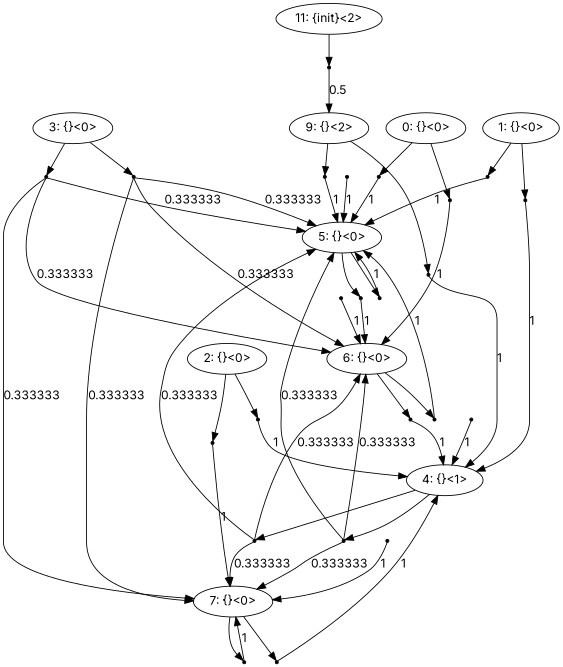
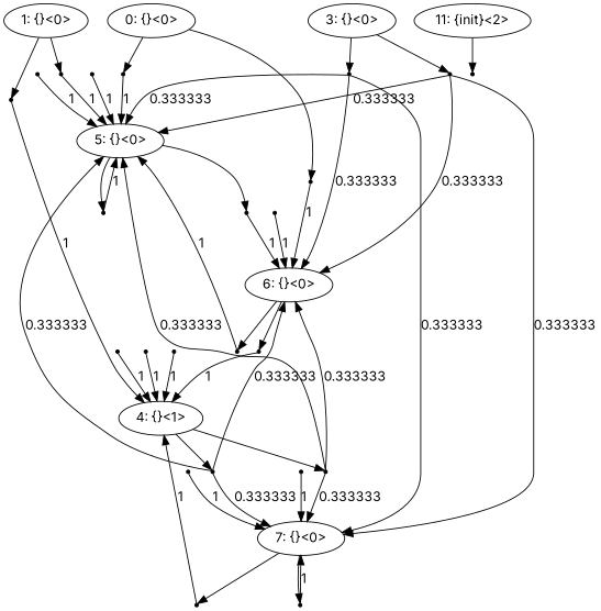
  digraph {
    fontname=Inter
    node [fontname=Inter shape=point]
    edge [fontname=Inter]
    n1 [label="0: {}<0>" shape=""]
    "0c0"
    "0c1"
    n4 [label="5: {}<0>" shape=""]
    n5 [label="6: {}<0>" shape=""]
    n6 [label="1: {}<0>" shape=""]
    "1c0"
    "1c1"
    n9 [label="4: {}<1>" shape=""]
-   n10 [label="2: {}<0>" shape=""]
    "2c0"
    "2c1"
    n13 [label="7: {}<0>" shape=""]
    n14 [label="3: {}<0>" shape=""]
    "3c0"
    "3c1"
    "4c0"
    "4c1"
    "5c0"
    "5c1"
    "6c0"
    "6c1"
    "7c0"
    "7c1"
    "8c0"
    "8c1"
-   n27 [label="9: {}<2>" shape=""]
    "9c0"
    "9c1"
    "10c0"
    "10c1"
    n32 [label="11: {init}<2>" shape=""]
    "11c0"
    n1 -> "0c0"
    n1 -> "0c1"
    "0c0" -> n4 [label=1]
    "0c1" -> n5 [label=1]
    n4 -> "5c0"
    n4 -> "5c1"
    n5 -> "6c0"
    n5 -> "6c1"
    n6 -> "1c0"
    n6 -> "1c1"
    "1c0" -> n4 [label=1]
    "1c1" -> n9 [label=1]
    n9 -> "4c0"
    n9 -> "4c1"
-   n10 -> "2c0"
-   n10 -> "2c1"
    "2c0" -> n9 [label=1]
    "2c1" -> n13 [label=1]
    n13 -> "7c0"
    n13 -> "7c1"
    n14 -> "3c0"
    n14 -> "3c1"
    "3c0" -> n4 [label=0.333333]
    "3c0" -> n5 [label=0.333333]
    "3c0" -> n13 [label=0.333333]
    "3c1" -> n4 [label=0.333333]
    "3c1" -> n5 [label=0.333333]
    "3c1" -> n13 [label=0.333333]
    "4c0" -> n4 [label=0.333333]
    "4c0" -> n5 [label=0.333333]
    "4c0" -> n13 [label=0.333333]
    "4c1" -> n4 [label=0.333333]
    "4c1" -> n5 [label=0.333333]
    "4c1" -> n13 [label=0.333333]
    "5c0" -> n4 [label=1]
    "5c1" -> n5 [label=1]
    "6c0" -> n4 [label=1]
    "6c1" -> n9 [label=1]
    "7c0" -> n9 [label=1]
    "7c1" -> n13 [label=1]
    "8c0" -> n4 [label=1]
    "8c1" -> n5 [label=1]
-   n27 -> "9c0"
-   n27 -> "9c1"
    "9c0" -> n4 [label=1]
    "9c1" -> n9 [label=1]
    "10c0" -> n9 [label=1]
    "10c1" -> n13 [label=1]
    n32 -> "11c0"
-   "11c0" -> n27 [label=0.5]
  }
